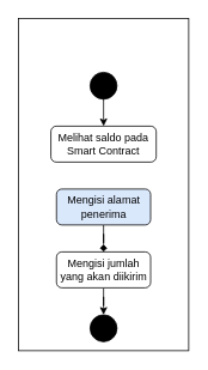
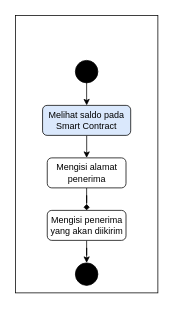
  <mxCell id="0" />
  <mxCell id="1" parent="0" />
  <mxCell id="2" value="" style="rounded=0;whiteSpace=wrap;html=1;" vertex="1" parent="1"><mxGeometry x="20" y="20" width="190" height="370" as="geometry" /></mxCell>
  <mxCell id="3" style="edgeStyle=orthogonalEdgeStyle;rounded=0;orthogonalLoop=1;jettySize=auto;html=1;" edge="1" parent="1" source="4" target="6"><mxGeometry relative="1" as="geometry" /></mxCell>
  <mxCell id="4" value="" style="ellipse;whiteSpace=wrap;html=1;aspect=fixed;fillColor=#000000;" vertex="1" parent="1"><mxGeometry x="100" y="80" width="30" height="30" as="geometry" /></mxCell>
- <mxCell id="6" value="Melihat saldo pada Smart Contract" style="rounded=1;whiteSpace=wrap;html=1;fillColor=#FFFFFF;" vertex="1" parent="1"><mxGeometry x="56.25" y="140" width="117.5" height="40" as="geometry" /></mxCell>
+ <mxCell id="5" style="edgeStyle=orthogonalEdgeStyle;rounded=0;orthogonalLoop=1;jettySize=auto;html=1;entryX=0.5;entryY=0;entryDx=0;entryDy=0;" edge="1" parent="1" source="6" target="9"><mxGeometry relative="1" as="geometry" /></mxCell>
+ <mxCell id="6" value="Melihat saldo pada Smart Contract" style="rounded=1;whiteSpace=wrap;html=1;fillColor=#dae8fc;" vertex="1" parent="1"><mxGeometry x="56.25" y="140" width="117.5" height="40" as="geometry" /></mxCell>
  <mxCell id="7" value="" style="ellipse;whiteSpace=wrap;html=1;aspect=fixed;fillColor=#000000;" vertex="1" parent="1"><mxGeometry x="100" y="350" width="30" height="30" as="geometry" /></mxCell>
  <mxCell id="8" style="edgeStyle=orthogonalEdgeStyle;rounded=0;orthogonalLoop=1;jettySize=auto;html=1;entryX=0.5;entryY=0;entryDx=0;entryDy=0;endArrow=diamond;" edge="1" parent="1" source="9" target="11"><mxGeometry relative="1" as="geometry" /></mxCell>
- <mxCell id="9" value="Mengisi alamat penerima" style="rounded=1;whiteSpace=wrap;html=1;fillColor=#dae8fc;" vertex="1" parent="1"><mxGeometry x="62.5" y="210" width="105" height="40" as="geometry" /></mxCell>
+ <mxCell id="9" value="Mengisi alamat penerima" style="rounded=1;whiteSpace=wrap;html=1;fillColor=#FFFFFF;" vertex="1" parent="1"><mxGeometry x="62.5" y="210" width="105" height="40" as="geometry" /></mxCell>
  <mxCell id="10" style="edgeStyle=orthogonalEdgeStyle;rounded=0;orthogonalLoop=1;jettySize=auto;html=1;entryX=0.5;entryY=0;entryDx=0;entryDy=0;" edge="1" parent="1" source="11" target="7"><mxGeometry relative="1" as="geometry" /></mxCell>
- <mxCell id="11" value="Mengisi jumlah yang akan diikirim" style="rounded=1;whiteSpace=wrap;html=1;fillColor=#FFFFFF;" vertex="1" parent="1"><mxGeometry x="62.5" y="280" width="105" height="40" as="geometry" /></mxCell>
+ <mxCell id="11" value="Mengisi penerima yang akan diikirim" style="rounded=1;whiteSpace=wrap;html=1;fillColor=#FFFFFF;" vertex="1" parent="1"><mxGeometry x="62.5" y="280" width="105" height="40" as="geometry" /></mxCell>
